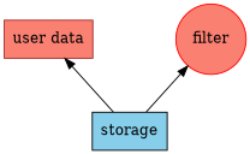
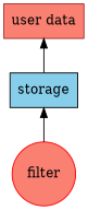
  digraph {
    nodesep=1.1
    rankdir=BT
    splines=false
    node [fillcolor=salmon shape=rect style=filled]
    n1 [color=brown label="user data"]
    n2 [color=red label=filter shape=circle]
    n3 [color=black fillcolor=skyblue label=storage]
    n3 -> n1
-   n3 -> n2
+   n2 -> n3
  }
